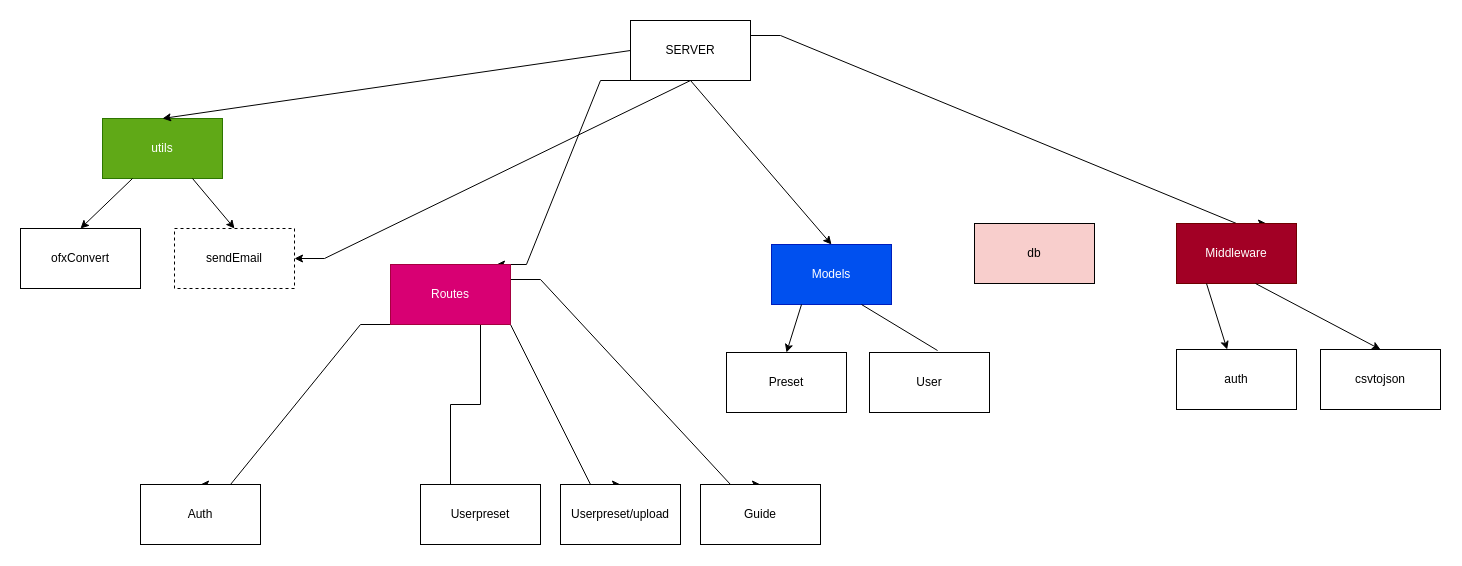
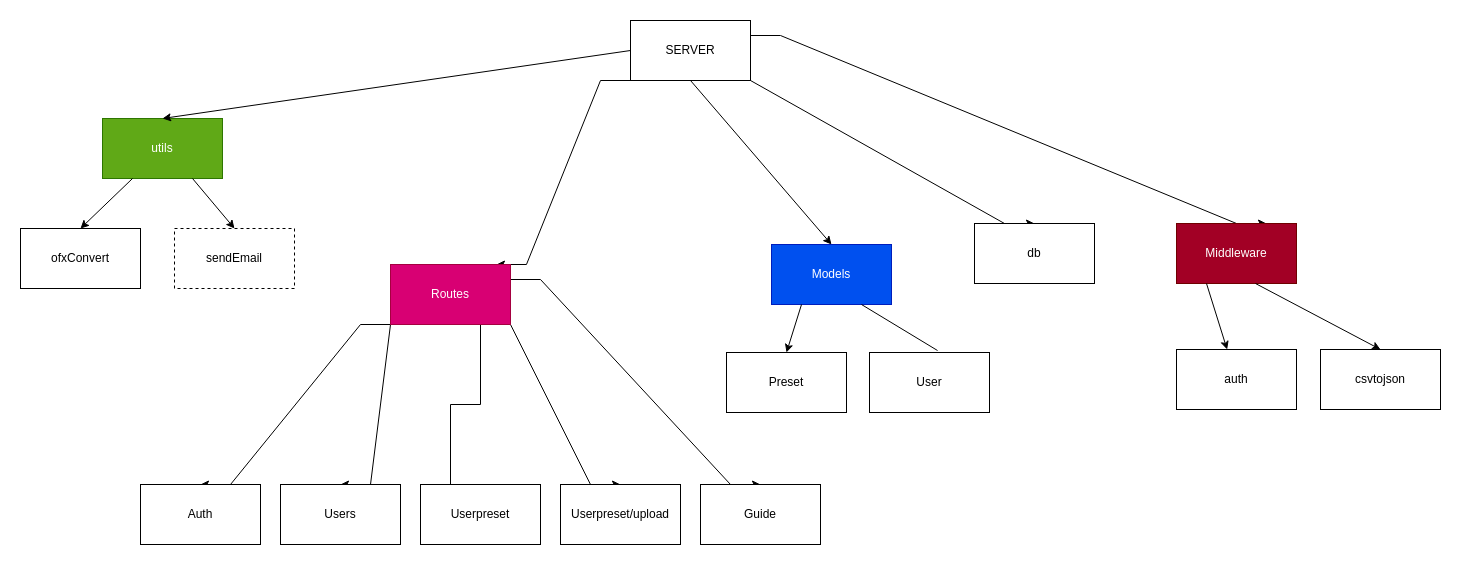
  <mxCell id="0" />
  <mxCell id="1" parent="0" />
  <mxCell id="2" style="edgeStyle=entityRelationEdgeStyle;rounded=0;orthogonalLoop=1;jettySize=auto;html=1;exitX=0;exitY=1;exitDx=0;exitDy=0;entryX=0.883;entryY=0;entryDx=0;entryDy=0;entryPerimeter=0;" parent="1" source="5" target="11" edge="1"><mxGeometry relative="1" as="geometry" /></mxCell>
- <mxCell id="3" style="edgeStyle=entityRelationEdgeStyle;rounded=0;orthogonalLoop=1;jettySize=auto;html=1;exitX=0.75;exitY=1;exitDx=0;exitDy=0;" parent="1" source="5" target="32" edge="1"><mxGeometry relative="1" as="geometry" /></mxCell>
+ <mxCell id="3" style="edgeStyle=entityRelationEdgeStyle;rounded=0;orthogonalLoop=1;jettySize=auto;html=1;exitX=0.75;exitY=1;exitDx=0;exitDy=0;entryX=0.5;entryY=0;entryDx=0;entryDy=0;" parent="1" source="5" target="12" edge="1"><mxGeometry relative="1" as="geometry" /></mxCell>
  <mxCell id="4" style="edgeStyle=entityRelationEdgeStyle;rounded=0;orthogonalLoop=1;jettySize=auto;html=1;exitX=1;exitY=0.25;exitDx=0;exitDy=0;entryX=0.75;entryY=0;entryDx=0;entryDy=0;" parent="1" source="5" target="13" edge="1"><mxGeometry relative="1" as="geometry" /></mxCell>
  <mxCell id="5" value="SERVER" style="rounded=0;whiteSpace=wrap;html=1;glass=0;sketch=0;shadow=0;" parent="1" vertex="1"><mxGeometry x="630" y="20" width="120" height="60" as="geometry" /></mxCell>
  <mxCell id="6" style="edgeStyle=entityRelationEdgeStyle;rounded=0;orthogonalLoop=1;jettySize=auto;html=1;exitX=0;exitY=1;exitDx=0;exitDy=0;entryX=0.5;entryY=0;entryDx=0;entryDy=0;" parent="1" source="11" target="14" edge="1"><mxGeometry relative="1" as="geometry" /></mxCell>
+ <mxCell id="7" style="edgeStyle=entityRelationEdgeStyle;rounded=0;orthogonalLoop=1;jettySize=auto;html=1;exitX=0.25;exitY=1;exitDx=0;exitDy=0;entryX=0.5;entryY=0;entryDx=0;entryDy=0;" parent="1" source="11" target="15" edge="1"><mxGeometry relative="1" as="geometry" /></mxCell>
  <mxCell id="8" style="edgeStyle=entityRelationEdgeStyle;rounded=0;orthogonalLoop=1;jettySize=auto;html=1;exitX=0.5;exitY=1;exitDx=0;exitDy=0;entryX=0.5;entryY=0;entryDx=0;entryDy=0;endArrow=none;" parent="1" source="11" target="16" edge="1"><mxGeometry relative="1" as="geometry" /></mxCell>
  <mxCell id="9" style="edgeStyle=entityRelationEdgeStyle;rounded=0;orthogonalLoop=1;jettySize=auto;html=1;exitX=0.75;exitY=1;exitDx=0;exitDy=0;entryX=0.5;entryY=0;entryDx=0;entryDy=0;" parent="1" source="11" target="17" edge="1"><mxGeometry relative="1" as="geometry" /></mxCell>
  <mxCell id="10" style="edgeStyle=entityRelationEdgeStyle;rounded=0;orthogonalLoop=1;jettySize=auto;html=1;exitX=1;exitY=0.25;exitDx=0;exitDy=0;entryX=0.5;entryY=0;entryDx=0;entryDy=0;" parent="1" source="11" target="18" edge="1"><mxGeometry relative="1" as="geometry" /></mxCell>
  <mxCell id="11" value="Routes" style="rounded=0;whiteSpace=wrap;html=1;glass=0;sketch=0;shadow=0;fillColor=#d80073;strokeColor=#A50040;fontColor=#ffffff;" parent="1" vertex="1"><mxGeometry x="390" y="264" width="120" height="60" as="geometry" /></mxCell>
- <mxCell id="12" value="db" style="rounded=0;whiteSpace=wrap;html=1;fillColor=#f8cecc;" parent="1" vertex="1"><mxGeometry x="974" y="223" width="120" height="60" as="geometry" /></mxCell>
+ <mxCell id="12" value="db" style="rounded=0;whiteSpace=wrap;html=1;" parent="1" vertex="1"><mxGeometry x="974" y="223" width="120" height="60" as="geometry" /></mxCell>
  <mxCell id="13" value="Middleware&lt;br&gt;" style="rounded=0;whiteSpace=wrap;html=1;fillColor=#a20025;strokeColor=#6F0000;fontColor=#ffffff;" parent="1" vertex="1"><mxGeometry x="1176" y="223" width="120" height="60" as="geometry" /></mxCell>
  <mxCell id="14" value="Auth" style="rounded=0;whiteSpace=wrap;html=1;" parent="1" vertex="1"><mxGeometry x="140" y="484" width="120" height="60" as="geometry" /></mxCell>
+ <mxCell id="15" value="Users" style="rounded=0;whiteSpace=wrap;html=1;" parent="1" vertex="1"><mxGeometry x="280" y="484" width="120" height="60" as="geometry" /></mxCell>
  <mxCell id="16" value="Userpreset" style="rounded=0;whiteSpace=wrap;html=1;" parent="1" vertex="1"><mxGeometry x="420" y="484" width="120" height="60" as="geometry" /></mxCell>
  <mxCell id="17" value="Userpreset/upload" style="rounded=0;whiteSpace=wrap;html=1;" parent="1" vertex="1"><mxGeometry x="560" y="484" width="120" height="60" as="geometry" /></mxCell>
  <mxCell id="18" value="Guide" style="rounded=0;whiteSpace=wrap;html=1;" parent="1" vertex="1"><mxGeometry x="700" y="484" width="120" height="60" as="geometry" /></mxCell>
  <mxCell id="19" value="auth" style="rounded=0;whiteSpace=wrap;html=1;" vertex="1" parent="1"><mxGeometry x="1176" y="349" width="120" height="60" as="geometry" /></mxCell>
  <mxCell id="20" value="csvtojson" style="rounded=0;whiteSpace=wrap;html=1;" vertex="1" parent="1"><mxGeometry x="1320" y="349" width="120" height="60" as="geometry" /></mxCell>
  <mxCell id="21" value="" style="endArrow=classic;html=1;exitX=0.25;exitY=1;exitDx=0;exitDy=0;" edge="1" parent="1" source="13" target="19"><mxGeometry width="50" height="50" relative="1" as="geometry"><mxPoint x="1396" y="304" as="sourcePoint" /><mxPoint x="1446" y="254" as="targetPoint" /></mxGeometry></mxCell>
  <mxCell id="22" value="" style="endArrow=classic;html=1;exitX=0.25;exitY=1;exitDx=0;exitDy=0;entryX=0.5;entryY=0;entryDx=0;entryDy=0;" edge="1" parent="1" target="20"><mxGeometry width="50" height="50" relative="1" as="geometry"><mxPoint x="1255" y="283" as="sourcePoint" /><mxPoint x="1275.625" y="349" as="targetPoint" /></mxGeometry></mxCell>
  <mxCell id="23" value="Models" style="rounded=0;whiteSpace=wrap;html=1;glass=0;sketch=0;shadow=0;fillColor=#0050ef;strokeColor=#001DBC;fontColor=#ffffff;" vertex="1" parent="1"><mxGeometry x="771" y="244" width="120" height="60" as="geometry" /></mxCell>
  <mxCell id="24" value="" style="endArrow=classic;html=1;exitX=0.5;exitY=1;exitDx=0;exitDy=0;entryX=0.5;entryY=0;entryDx=0;entryDy=0;" edge="1" parent="1" source="5" target="23"><mxGeometry width="50" height="50" relative="1" as="geometry"><mxPoint x="689" y="196" as="sourcePoint" /><mxPoint x="739" y="146" as="targetPoint" /></mxGeometry></mxCell>
  <mxCell id="25" value="Preset" style="rounded=0;whiteSpace=wrap;html=1;glass=0;sketch=0;shadow=0;" vertex="1" parent="1"><mxGeometry x="726" y="352" width="120" height="60" as="geometry" /></mxCell>
  <mxCell id="26" value="User" style="rounded=0;whiteSpace=wrap;html=1;glass=0;sketch=0;shadow=0;" vertex="1" parent="1"><mxGeometry x="869" y="352" width="120" height="60" as="geometry" /></mxCell>
  <mxCell id="27" value="" style="endArrow=classic;html=1;entryX=0.5;entryY=0;entryDx=0;entryDy=0;exitX=0.25;exitY=1;exitDx=0;exitDy=0;" edge="1" parent="1" source="23" target="25"><mxGeometry width="50" height="50" relative="1" as="geometry"><mxPoint x="646" y="299" as="sourcePoint" /><mxPoint x="696" y="249" as="targetPoint" /></mxGeometry></mxCell>
  <mxCell id="28" value="" style="endArrow=none;html=1;exitX=0.75;exitY=1;exitDx=0;exitDy=0;entryX=0.567;entryY=-0.033;entryDx=0;entryDy=0;entryPerimeter=0;" edge="1" parent="1" source="23" target="26"><mxGeometry width="50" height="50" relative="1" as="geometry"><mxPoint x="680" y="257" as="sourcePoint" /><mxPoint x="963" y="343" as="targetPoint" /></mxGeometry></mxCell>
  <mxCell id="29" value="utils" style="rounded=0;whiteSpace=wrap;html=1;glass=0;sketch=0;shadow=0;fillColor=#60a917;strokeColor=#2D7600;fontColor=#ffffff;" vertex="1" parent="1"><mxGeometry x="102" y="118" width="120" height="60" as="geometry" /></mxCell>
  <mxCell id="30" value="" style="endArrow=classic;html=1;exitX=0;exitY=0.5;exitDx=0;exitDy=0;entryX=0.5;entryY=0;entryDx=0;entryDy=0;" edge="1" parent="1" source="5" target="29"><mxGeometry width="50" height="50" relative="1" as="geometry"><mxPoint x="422" y="65" as="sourcePoint" /><mxPoint x="472" y="15" as="targetPoint" /></mxGeometry></mxCell>
  <mxCell id="31" value="ofxConvert" style="rounded=0;whiteSpace=wrap;html=1;glass=0;sketch=0;shadow=0;" vertex="1" parent="1"><mxGeometry x="20" y="228" width="120" height="60" as="geometry" /></mxCell>
  <mxCell id="32" value="sendEmail" style="rounded=0;whiteSpace=wrap;html=1;glass=0;sketch=0;shadow=0;dashed=1;" vertex="1" parent="1"><mxGeometry x="174" y="228" width="120" height="60" as="geometry" /></mxCell>
  <mxCell id="33" value="" style="endArrow=classic;html=1;exitX=0.25;exitY=1;exitDx=0;exitDy=0;entryX=0.5;entryY=0;entryDx=0;entryDy=0;" edge="1" parent="1" source="29" target="31"><mxGeometry width="50" height="50" relative="1" as="geometry"><mxPoint x="333" y="184" as="sourcePoint" /><mxPoint x="383" y="134" as="targetPoint" /></mxGeometry></mxCell>
  <mxCell id="34" value="" style="endArrow=classic;html=1;exitX=0.75;exitY=1;exitDx=0;exitDy=0;entryX=0.5;entryY=0;entryDx=0;entryDy=0;" edge="1" parent="1" source="29" target="32"><mxGeometry width="50" height="50" relative="1" as="geometry"><mxPoint x="347" y="181" as="sourcePoint" /><mxPoint x="397" y="131" as="targetPoint" /></mxGeometry></mxCell>
